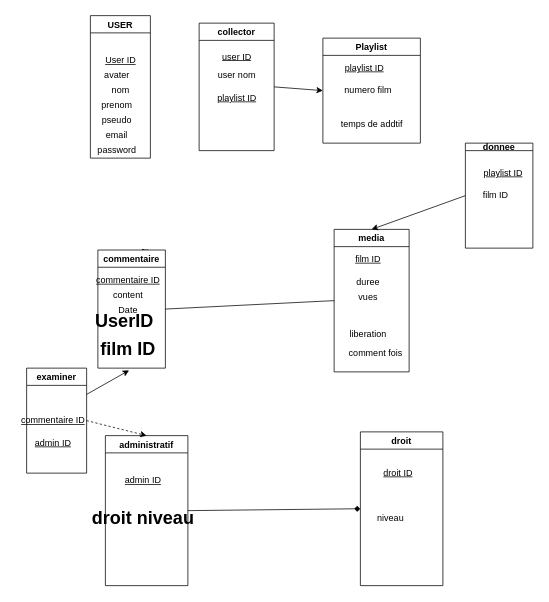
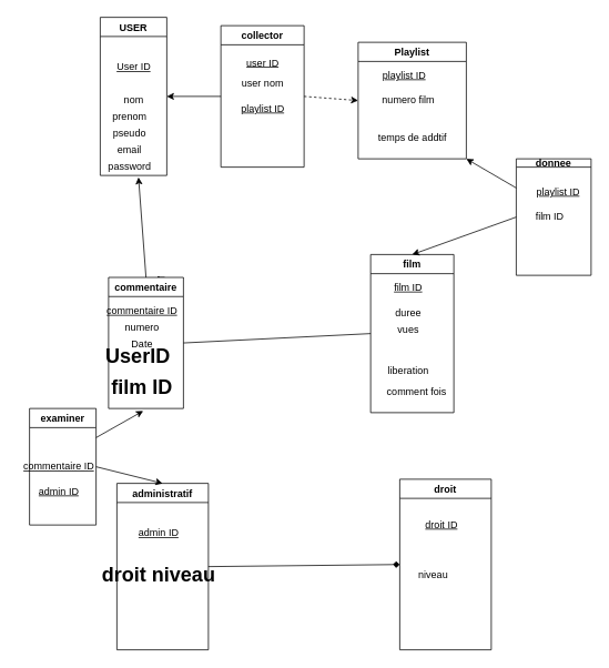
  <mxCell id="0" />
  <mxCell id="1" parent="0" />
  <mxCell id="2" value="USER" style="swimlane;" parent="1" vertex="1"><mxGeometry x="120" y="20" width="80" height="190" as="geometry" /></mxCell>
  <mxCell id="3" value="User ID" style="text;html=1;align=center;verticalAlign=middle;resizable=0;points=[];autosize=1;strokeColor=none;fillColor=none;fontStyle=4" parent="2" vertex="1"><mxGeometry x="10" y="50" width="60" height="20" as="geometry" /></mxCell>
  <mxCell id="4" value="nom" style="text;html=1;align=center;verticalAlign=middle;resizable=0;points=[];autosize=1;strokeColor=none;fillColor=none;" parent="2" vertex="1"><mxGeometry x="20" y="90" width="40" height="20" as="geometry" /></mxCell>
- <mxCell id="5" value="avater" style="text;html=1;align=center;verticalAlign=middle;resizable=0;points=[];autosize=1;strokeColor=none;fillColor=none;" parent="2" vertex="1"><mxGeometry x="10" y="70" width="50" height="20" as="geometry" /></mxCell>
  <mxCell id="6" value="prenom" style="text;html=1;align=center;verticalAlign=middle;resizable=0;points=[];autosize=1;strokeColor=none;fillColor=none;" parent="2" vertex="1"><mxGeometry x="5" y="110" width="60" height="20" as="geometry" /></mxCell>
  <mxCell id="7" value="pseudo" style="text;html=1;align=center;verticalAlign=middle;resizable=0;points=[];autosize=1;strokeColor=none;fillColor=none;" parent="2" vertex="1"><mxGeometry x="10" y="130" width="50" height="20" as="geometry" /></mxCell>
  <mxCell id="8" value="email" style="text;html=1;align=center;verticalAlign=middle;resizable=0;points=[];autosize=1;strokeColor=none;fillColor=none;" parent="2" vertex="1"><mxGeometry x="15" y="150" width="40" height="20" as="geometry" /></mxCell>
  <mxCell id="9" value="password" style="text;html=1;align=center;verticalAlign=middle;resizable=0;points=[];autosize=1;strokeColor=none;fillColor=none;" parent="2" vertex="1"><mxGeometry y="170" width="70" height="20" as="geometry" /></mxCell>
  <mxCell id="10" value="Playlist" style="swimlane;" parent="1" vertex="1"><mxGeometry x="430" y="50" width="130" height="140" as="geometry" /></mxCell>
  <mxCell id="11" value="temps de addtif" style="text;html=1;align=center;verticalAlign=middle;resizable=0;points=[];autosize=1;strokeColor=none;fillColor=none;" parent="10" vertex="1"><mxGeometry x="15" y="105" width="100" height="20" as="geometry" /></mxCell>
  <mxCell id="12" value="numero film" style="text;html=1;align=center;verticalAlign=middle;resizable=0;points=[];autosize=1;strokeColor=none;fillColor=none;" parent="10" vertex="1"><mxGeometry x="20" y="60" width="80" height="20" as="geometry" /></mxCell>
  <mxCell id="13" value="playlist ID" style="text;html=1;align=center;verticalAlign=middle;resizable=0;points=[];autosize=1;strokeColor=none;fillColor=none;fontStyle=4" parent="10" vertex="1"><mxGeometry x="20" y="30" width="70" height="20" as="geometry" /></mxCell>
- <mxCell id="14" value="media" style="swimlane;" parent="1" vertex="1"><mxGeometry x="445" y="305" width="100" height="190" as="geometry" /></mxCell>
+ <mxCell id="14" value="film" style="swimlane;" parent="1" vertex="1"><mxGeometry x="445" y="305" width="100" height="190" as="geometry" /></mxCell>
  <mxCell id="15" value="duree" style="text;html=1;align=center;verticalAlign=middle;resizable=0;points=[];autosize=1;strokeColor=none;fillColor=none;" parent="14" vertex="1"><mxGeometry x="20" y="60" width="50" height="20" as="geometry" /></mxCell>
  <mxCell id="16" value="vues" style="text;html=1;align=center;verticalAlign=middle;resizable=0;points=[];autosize=1;strokeColor=none;fillColor=none;" parent="14" vertex="1"><mxGeometry x="25" y="80" width="40" height="20" as="geometry" /></mxCell>
  <mxCell id="17" value="film ID" style="text;html=1;align=center;verticalAlign=middle;resizable=0;points=[];autosize=1;strokeColor=none;fillColor=none;fontStyle=4" parent="14" vertex="1"><mxGeometry x="20" y="30" width="50" height="20" as="geometry" /></mxCell>
  <mxCell id="18" value="liberation" style="text;html=1;align=center;verticalAlign=middle;resizable=0;points=[];autosize=1;strokeColor=none;fillColor=none;" parent="14" vertex="1"><mxGeometry x="15" y="130" width="60" height="20" as="geometry" /></mxCell>
  <mxCell id="19" value="comment fois" style="text;html=1;align=center;verticalAlign=middle;resizable=0;points=[];autosize=1;strokeColor=none;fillColor=none;" parent="14" vertex="1"><mxGeometry x="10" y="155" width="90" height="20" as="geometry" /></mxCell>
  <mxCell id="20" style="edgeStyle=orthogonalEdgeStyle;rounded=0;orthogonalLoop=1;jettySize=auto;html=1;exitX=0.75;exitY=0;exitDx=0;exitDy=0;" parent="1" source="21" edge="1"><mxGeometry relative="1" as="geometry"><mxPoint x="190" y="330" as="targetPoint" /></mxGeometry></mxCell>
  <mxCell id="21" value="commentaire" style="swimlane;" parent="1" vertex="1"><mxGeometry x="130" y="332.5" width="90" height="157.5" as="geometry" /></mxCell>
  <mxCell id="22" value="commentaire ID" style="text;html=1;align=center;verticalAlign=middle;resizable=0;points=[];autosize=1;strokeColor=none;fillColor=none;fontStyle=4" parent="21" vertex="1"><mxGeometry x="-10" y="30" width="100" height="20" as="geometry" /></mxCell>
- <mxCell id="23" value="content" style="text;html=1;align=center;verticalAlign=middle;resizable=0;points=[];autosize=1;strokeColor=none;fillColor=none;" parent="21" vertex="1"><mxGeometry x="15" y="50" width="50" height="20" as="geometry" /></mxCell>
+ <mxCell id="23" value="numero" style="text;html=1;align=center;verticalAlign=middle;resizable=0;points=[];autosize=1;strokeColor=none;fillColor=none;" parent="21" vertex="1"><mxGeometry x="15" y="50" width="50" height="20" as="geometry" /></mxCell>
  <mxCell id="24" value="Date" style="text;html=1;align=center;verticalAlign=middle;resizable=0;points=[];autosize=1;strokeColor=none;fillColor=none;" parent="21" vertex="1"><mxGeometry x="20" y="70" width="40" height="20" as="geometry" /></mxCell>
  <mxCell id="25" value="&lt;h1&gt;UserID&lt;/h1&gt;" style="text;html=1;align=center;verticalAlign=middle;resizable=0;points=[];autosize=1;strokeColor=none;fillColor=none;" parent="21" vertex="1"><mxGeometry x="-10" y="70" width="90" height="50" as="geometry" /></mxCell>
  <mxCell id="26" value="&lt;h1&gt;film ID&lt;/h1&gt;" style="text;html=1;align=center;verticalAlign=middle;resizable=0;points=[];autosize=1;strokeColor=none;fillColor=none;" parent="21" vertex="1"><mxGeometry x="-5" y="107.5" width="90" height="50" as="geometry" /></mxCell>
  <mxCell id="27" value="administratif" style="swimlane;" parent="1" vertex="1"><mxGeometry x="140" y="580" width="110" height="200" as="geometry" /></mxCell>
  <mxCell id="28" value="admin ID" style="text;html=1;align=center;verticalAlign=middle;resizable=0;points=[];autosize=1;strokeColor=none;fillColor=none;fontStyle=4" parent="1" vertex="1"><mxGeometry x="160" y="630" width="60" height="20" as="geometry" /></mxCell>
  <mxCell id="29" value="droit" style="swimlane;" parent="1" vertex="1"><mxGeometry x="480" y="575" width="110" height="205" as="geometry" /></mxCell>
  <mxCell id="30" value="droit ID" style="text;html=1;align=center;verticalAlign=middle;resizable=0;points=[];autosize=1;strokeColor=none;fillColor=none;fontStyle=4" parent="29" vertex="1"><mxGeometry x="25" y="45" width="50" height="20" as="geometry" /></mxCell>
  <mxCell id="31" value="niveau" style="text;html=1;align=center;verticalAlign=middle;resizable=0;points=[];autosize=1;strokeColor=none;fillColor=none;" parent="1" vertex="1"><mxGeometry x="495" y="680" width="50" height="20" as="geometry" /></mxCell>
  <mxCell id="32" value="collector" style="swimlane;" parent="1" vertex="1"><mxGeometry x="265" y="30" width="100" height="170" as="geometry" /></mxCell>
  <mxCell id="33" value="user nom" style="text;html=1;align=center;verticalAlign=middle;resizable=0;points=[];autosize=1;strokeColor=none;fillColor=none;" parent="32" vertex="1"><mxGeometry x="15" y="60" width="70" height="20" as="geometry" /></mxCell>
  <mxCell id="34" value="user ID" style="text;html=1;align=center;verticalAlign=middle;resizable=0;points=[];autosize=1;strokeColor=none;fillColor=none;fontStyle=4" parent="32" vertex="1"><mxGeometry x="25" y="35" width="50" height="20" as="geometry" /></mxCell>
  <mxCell id="35" value="playlist ID" style="text;html=1;align=center;verticalAlign=middle;resizable=0;points=[];autosize=1;strokeColor=none;fillColor=none;fontStyle=4" parent="32" vertex="1"><mxGeometry x="15" y="90" width="70" height="20" as="geometry" /></mxCell>
- <mxCell id="36" value="" style="endArrow=classic;html=1;rounded=0;exitX=1;exitY=0.5;exitDx=0;exitDy=0;entryX=0;entryY=0.5;entryDx=0;entryDy=0;" parent="1" source="32" target="10" edge="1"><mxGeometry width="50" height="50" relative="1" as="geometry"><mxPoint x="370" y="130" as="sourcePoint" /><mxPoint x="430" y="130" as="targetPoint" /></mxGeometry></mxCell>
+ <mxCell id="36" value="" style="endArrow=classic;html=1;rounded=0;exitX=1;exitY=0.5;exitDx=0;exitDy=0;entryX=0;entryY=0.5;entryDx=0;entryDy=0;dashed=1;" parent="1" source="32" target="10" edge="1"><mxGeometry width="50" height="50" relative="1" as="geometry"><mxPoint x="370" y="130" as="sourcePoint" /><mxPoint x="430" y="130" as="targetPoint" /></mxGeometry></mxCell>
+ <mxCell id="37" value="" style="endArrow=classic;html=1;rounded=0;exitX=0;exitY=0.5;exitDx=0;exitDy=0;entryX=1;entryY=0.5;entryDx=0;entryDy=0;" parent="1" source="32" target="2" edge="1"><mxGeometry width="50" height="50" relative="1" as="geometry"><mxPoint x="410" y="280" as="sourcePoint" /><mxPoint x="460" y="230" as="targetPoint" /></mxGeometry></mxCell>
+ <mxCell id="38" value="" style="endArrow=classic;html=1;rounded=0;exitX=0.5;exitY=0;exitDx=0;exitDy=0;entryX=0.657;entryY=1.11;entryDx=0;entryDy=0;entryPerimeter=0;" parent="1" source="21" target="9" edge="1"><mxGeometry width="50" height="50" relative="1" as="geometry"><mxPoint x="410" y="280" as="sourcePoint" /><mxPoint x="460" y="230" as="targetPoint" /></mxGeometry></mxCell>
  <mxCell id="39" value="donnee" style="swimlane;startSize=10;" parent="1" vertex="1"><mxGeometry x="620" y="190" width="90" height="140" as="geometry" /></mxCell>
  <mxCell id="40" value="playlist ID" style="text;html=1;align=center;verticalAlign=middle;resizable=0;points=[];autosize=1;strokeColor=none;fillColor=none;fontStyle=4" parent="1" vertex="1"><mxGeometry x="635" y="220" width="70" height="20" as="geometry" /></mxCell>
  <mxCell id="41" value="film ID" style="text;html=1;align=center;verticalAlign=middle;resizable=0;points=[];autosize=1;strokeColor=none;fillColor=none;" parent="1" vertex="1"><mxGeometry x="635" y="250" width="50" height="20" as="geometry" /></mxCell>
+ <mxCell id="42" value="" style="endArrow=classic;html=1;rounded=0;entryX=1;entryY=1;entryDx=0;entryDy=0;exitX=0;exitY=0.25;exitDx=0;exitDy=0;" parent="1" source="39" target="10" edge="1"><mxGeometry width="50" height="50" relative="1" as="geometry"><mxPoint x="620" y="240" as="sourcePoint" /><mxPoint x="460" y="230" as="targetPoint" /></mxGeometry></mxCell>
  <mxCell id="43" value="" style="endArrow=classic;html=1;rounded=0;exitX=0;exitY=0.5;exitDx=0;exitDy=0;entryX=0.5;entryY=0;entryDx=0;entryDy=0;" parent="1" source="39" target="14" edge="1"><mxGeometry width="50" height="50" relative="1" as="geometry"><mxPoint x="410" y="280" as="sourcePoint" /><mxPoint x="460" y="230" as="targetPoint" /></mxGeometry></mxCell>
  <mxCell id="44" value="" style="endArrow=none;html=1;rounded=0;entryX=0;entryY=0.5;entryDx=0;entryDy=0;exitX=1;exitY=0.5;exitDx=0;exitDy=0;" parent="1" source="21" target="14" edge="1"><mxGeometry width="50" height="50" relative="1" as="geometry"><mxPoint x="210" y="410" as="sourcePoint" /><mxPoint x="450" y="410" as="targetPoint" /></mxGeometry></mxCell>
  <mxCell id="45" value="" style="endArrow=diamond;html=1;rounded=0;exitX=1;exitY=0.5;exitDx=0;exitDy=0;entryX=0;entryY=0.5;entryDx=0;entryDy=0;" parent="1" source="27" target="29" edge="1"><mxGeometry width="50" height="50" relative="1" as="geometry"><mxPoint x="410" y="580" as="sourcePoint" /><mxPoint x="460" y="530" as="targetPoint" /></mxGeometry></mxCell>
  <mxCell id="46" value="&lt;h1&gt;droit niveau&lt;/h1&gt;" style="text;html=1;align=center;verticalAlign=middle;resizable=0;points=[];autosize=1;strokeColor=none;fillColor=none;" parent="1" vertex="1"><mxGeometry x="115" y="665" width="150" height="50" as="geometry" /></mxCell>
  <mxCell id="47" value="examiner" style="swimlane;" vertex="1" parent="1"><mxGeometry x="35" y="490" width="80" height="140" as="geometry" /></mxCell>
  <mxCell id="48" value="" style="endArrow=classic;html=1;rounded=0;exitX=1;exitY=0.25;exitDx=0;exitDy=0;entryX=0.518;entryY=1.06;entryDx=0;entryDy=0;entryPerimeter=0;" edge="1" parent="1" source="47" target="26"><mxGeometry width="50" height="50" relative="1" as="geometry"><mxPoint x="410" y="580" as="sourcePoint" /><mxPoint x="460" y="530" as="targetPoint" /></mxGeometry></mxCell>
- <mxCell id="49" value="" style="endArrow=classic;html=1;rounded=0;exitX=1;exitY=0.5;exitDx=0;exitDy=0;entryX=0.5;entryY=0;entryDx=0;entryDy=0;dashed=1;" edge="1" parent="1" source="47" target="27"><mxGeometry width="50" height="50" relative="1" as="geometry"><mxPoint x="410" y="580" as="sourcePoint" /><mxPoint x="460" y="530" as="targetPoint" /></mxGeometry></mxCell>
+ <mxCell id="49" value="" style="endArrow=classic;html=1;rounded=0;exitX=1;exitY=0.5;exitDx=0;exitDy=0;entryX=0.5;entryY=0;entryDx=0;entryDy=0;" edge="1" parent="1" source="47" target="27"><mxGeometry width="50" height="50" relative="1" as="geometry"><mxPoint x="410" y="580" as="sourcePoint" /><mxPoint x="460" y="530" as="targetPoint" /></mxGeometry></mxCell>
  <mxCell id="50" value="commentaire ID" style="text;html=1;align=center;verticalAlign=middle;resizable=0;points=[];autosize=1;fontStyle=4" vertex="1" parent="1"><mxGeometry y="550" width="100" height="20" as="geometry" x="20" /></mxCell>
  <mxCell id="51" value="admin ID" style="text;html=1;align=center;verticalAlign=middle;resizable=0;points=[];autosize=1;fontStyle=4" vertex="1" parent="1"><mxGeometry x="40" y="580" width="60" height="20" as="geometry" /></mxCell>
